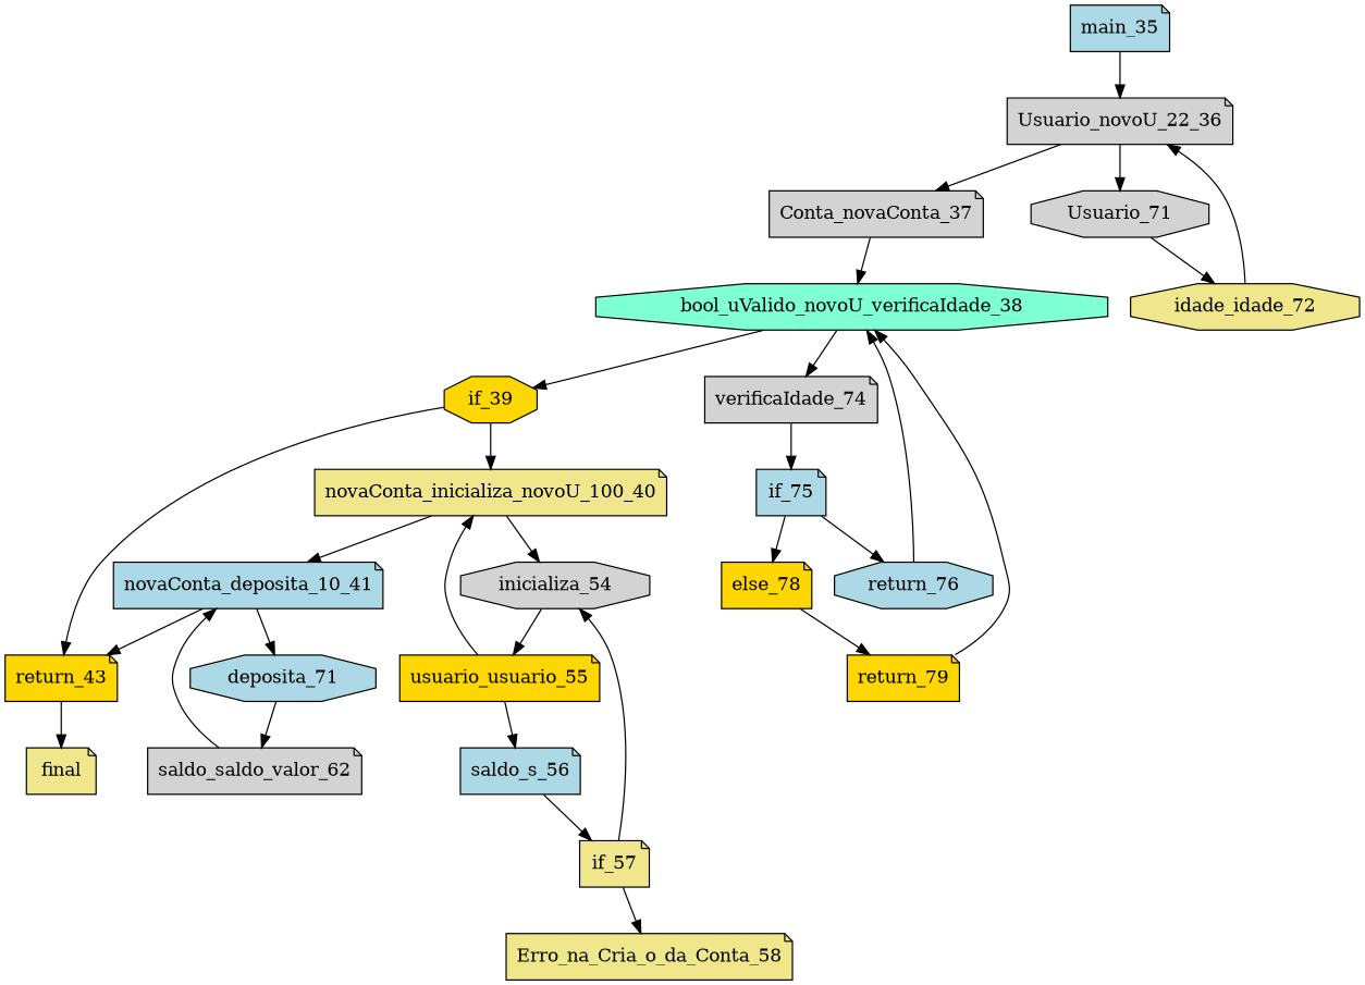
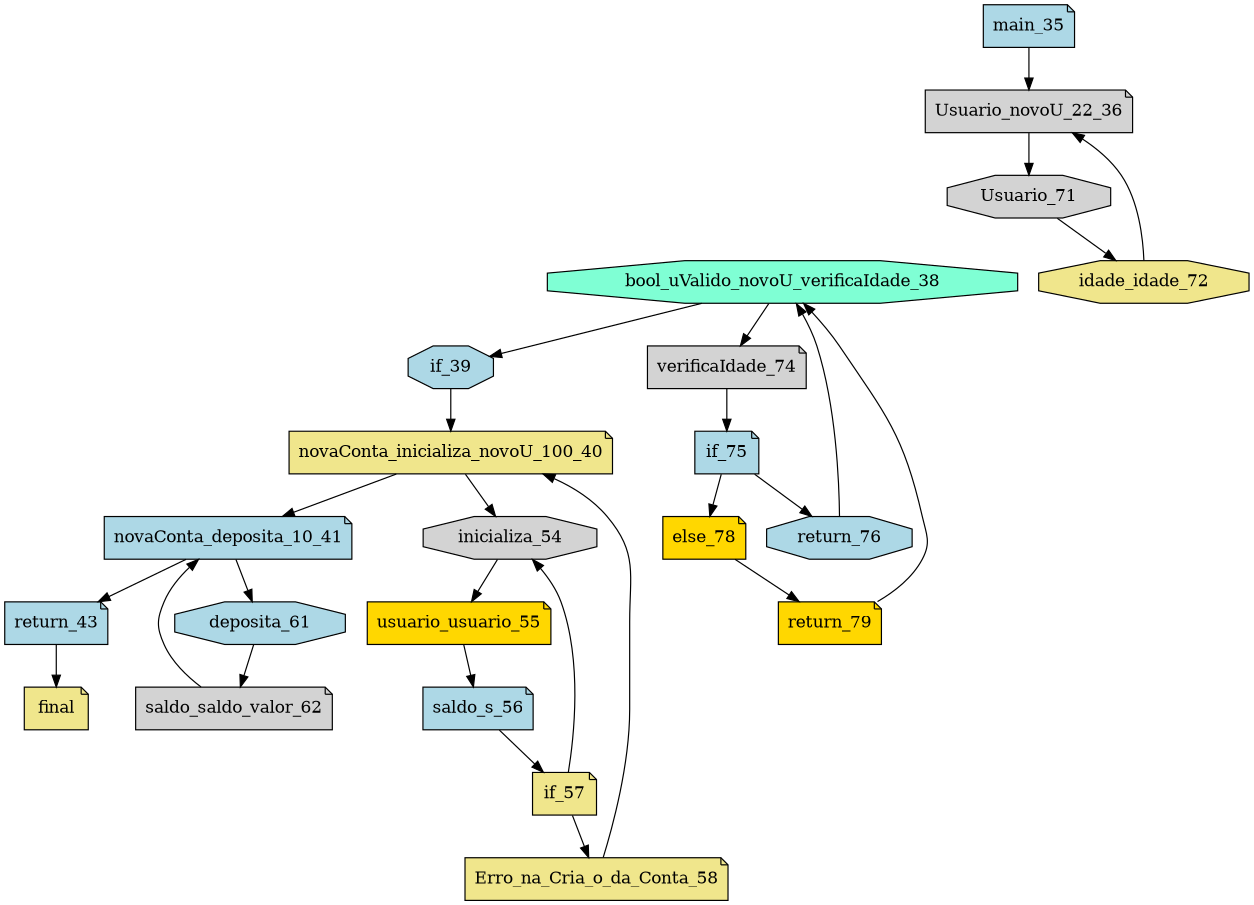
  strict digraph {
    node [fillcolor=lightblue shape=note style=filled]
    main_35
    Usuario_novoU_22_36 [fillcolor=lightgrey]
-   Conta_novaConta_37 [fillcolor=lightgrey]
    Usuario_71 [fillcolor=lightgrey shape=octagon]
    bool_uValido_novoU_verificaIdade_38 [fillcolor=aquamarine shape=octagon]
    idade_idade_72 [fillcolor=khaki shape=octagon]
-   if_39 [fillcolor=gold shape=octagon]
+   if_39 [shape=octagon]
    verificaIdade_74 [fillcolor=lightgrey]
    novaConta_inicializa_novoU_100_40 [fillcolor=khaki]
-   return_43 [fillcolor=gold]
+   return_43
    if_75
    novaConta_deposita_10_41
    inicializa_54 [fillcolor=lightgrey shape=octagon]
    final [fillcolor=khaki]
-   deposita_61 [shape=octagon label=deposita_71]
+   deposita_61 [shape=octagon]
    usuario_usuario_55 [fillcolor=gold]
    saldo_saldo_valor_62 [fillcolor=lightgrey]
    return_76 [shape=octagon]
    else_78 [fillcolor=gold]
    return_79 [fillcolor=gold]
    saldo_s_56
    if_57 [fillcolor=khaki]
    Erro_na_Cria_o_da_Conta_58 [fillcolor=khaki]
    main_35 -> Usuario_novoU_22_36
-   Usuario_novoU_22_36 -> Conta_novaConta_37
    Usuario_novoU_22_36 -> Usuario_71
-   Conta_novaConta_37 -> bool_uValido_novoU_verificaIdade_38
    Usuario_71 -> idade_idade_72
    bool_uValido_novoU_verificaIdade_38 -> if_39
    bool_uValido_novoU_verificaIdade_38 -> verificaIdade_74
    idade_idade_72 -> Usuario_novoU_22_36
    if_39 -> novaConta_inicializa_novoU_100_40
-   if_39 -> return_43
    verificaIdade_74 -> if_75
    novaConta_inicializa_novoU_100_40 -> novaConta_deposita_10_41
    novaConta_inicializa_novoU_100_40 -> inicializa_54
    return_43 -> final
    if_75 -> return_76
    if_75 -> else_78
    novaConta_deposita_10_41 -> return_43
    novaConta_deposita_10_41 -> deposita_61
    inicializa_54 -> usuario_usuario_55
    deposita_61 -> saldo_saldo_valor_62
    usuario_usuario_55 -> saldo_s_56
    saldo_saldo_valor_62 -> novaConta_deposita_10_41
    return_76 -> bool_uValido_novoU_verificaIdade_38
    else_78 -> return_79
    return_79 -> bool_uValido_novoU_verificaIdade_38
    saldo_s_56 -> if_57
    if_57 -> inicializa_54
    if_57 -> Erro_na_Cria_o_da_Conta_58
-   usuario_usuario_55 -> novaConta_inicializa_novoU_100_40
+   Erro_na_Cria_o_da_Conta_58 -> novaConta_inicializa_novoU_100_40
  }
